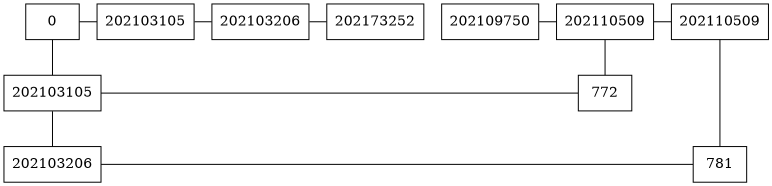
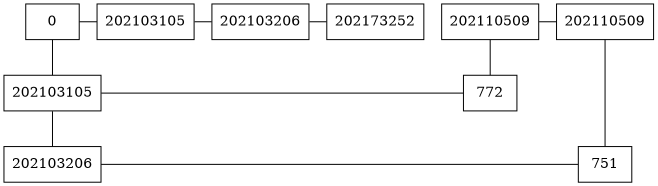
  digraph {
    rankdir=UD
    node [group=0 rankdir=LR shape=cluster]
    edge [arrowhead=none]
    n1 [label=0]
    n2 [group=2 label=202103105]
    n3 [group=3 label=202103206]
    n4 [group=4 label=202173252]
-   n5 [group=6 label=202109750]
    n6 [group=7 label=202110509]
    n7 [group=8 label=202110509]
    n8 [label=202103105 rankdir=""]
    n9 [group=7 label=772 rankdir=""]
    n10 [label=202103206 rankdir=""]
-   n11 [group=8 label=781 rankdir=""]
+   n11 [group=8 label=751 rankdir=""]
    subgraph sub_1 {
      rank=min
      n1
      n2
      n3
      n4
-     n5
      n6
      n7
    }
    subgraph sub_2 {
      rank=same
      n8
      n9
    }
    subgraph sub_3 {
      rank=same
      n10
      n11
    }
    n1 -> n2
    n1 -> n8
    n2 -> n3
    n3 -> n4
-   n5 -> n6
    n6 -> n7
    n6 -> n9
    n7 -> n11
    n8 -> n9
    n8 -> n10
    n10 -> n11
  }
